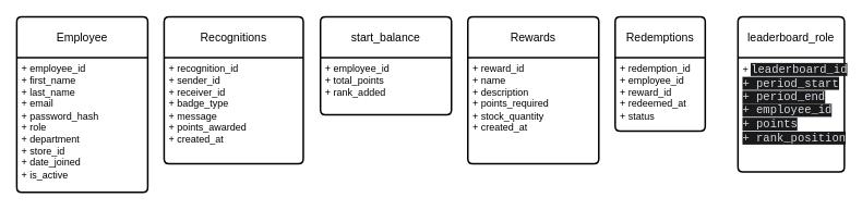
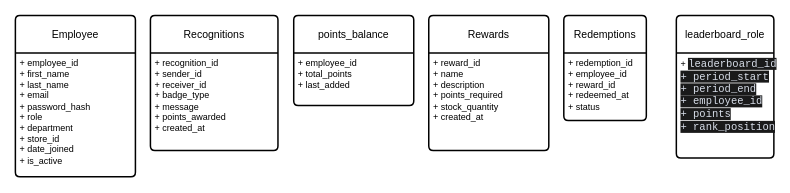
  <mxCell id="0" />
  <mxCell id="1" parent="0" />
  <mxCell id="2" value="Employee" style="swimlane;childLayout=stackLayout;horizontal=1;startSize=50;horizontalStack=0;rounded=1;fontSize=14;fontStyle=0;strokeWidth=2;resizeParent=0;resizeLast=1;shadow=0;dashed=0;align=center;arcSize=4;whiteSpace=wrap;html=1;" vertex="1" parent="1"><mxGeometry x="20" y="20" width="160" height="215" as="geometry" /></mxCell>
  <mxCell id="3" value="+ employee_id&lt;div&gt;+ first_name&lt;br&gt;+ last_name&lt;/div&gt;&lt;div&gt;+ email&lt;/div&gt;&lt;div&gt;+ password_hash&lt;/div&gt;&lt;div&gt;+ role&lt;/div&gt;&lt;div&gt;+ department&lt;/div&gt;&lt;div&gt;+ store_id&lt;/div&gt;&lt;div&gt;+ date_joined&lt;/div&gt;&lt;div&gt;+ is_active&lt;/div&gt;" style="align=left;strokeColor=none;fillColor=none;spacingLeft=4;spacingRight=4;fontSize=12;verticalAlign=top;resizable=0;rotatable=0;part=1;html=1;whiteSpace=wrap;" vertex="1" parent="2"><mxGeometry y="50" width="160" height="165" as="geometry" /></mxCell>
  <mxCell id="4" value="Recognitions" style="swimlane;childLayout=stackLayout;horizontal=1;startSize=50;horizontalStack=0;rounded=1;fontSize=14;fontStyle=0;strokeWidth=2;resizeParent=0;resizeLast=1;shadow=0;dashed=0;align=center;arcSize=4;whiteSpace=wrap;html=1;" vertex="1" parent="1"><mxGeometry x="200" y="20" width="170" height="180" as="geometry" /></mxCell>
  <mxCell id="5" value="+ recognition_id&lt;br&gt;+ sender_id&lt;br&gt;+ receiver_id&lt;div&gt;+ badge_type&lt;/div&gt;&lt;div&gt;+ message&lt;/div&gt;&lt;div&gt;+ points_awarded&lt;/div&gt;&lt;div&gt;+ created_at&lt;/div&gt;" style="align=left;strokeColor=none;fillColor=none;spacingLeft=4;spacingRight=4;fontSize=12;verticalAlign=top;resizable=0;rotatable=0;part=1;html=1;whiteSpace=wrap;" vertex="1" parent="4"><mxGeometry y="50" width="170" height="130" as="geometry" /></mxCell>
- <mxCell id="6" value="start_balance" style="swimlane;childLayout=stackLayout;horizontal=1;startSize=50;horizontalStack=0;rounded=1;fontSize=14;fontStyle=0;strokeWidth=2;resizeParent=0;resizeLast=1;shadow=0;dashed=0;align=center;arcSize=4;whiteSpace=wrap;html=1;" vertex="1" parent="1"><mxGeometry x="391" y="20" width="160" height="120" as="geometry" /></mxCell>
- <mxCell id="7" value="+ employee_id&lt;br&gt;+ total_points&lt;br&gt;+ rank_added" style="align=left;strokeColor=none;fillColor=none;spacingLeft=4;spacingRight=4;fontSize=12;verticalAlign=top;resizable=0;rotatable=0;part=1;html=1;whiteSpace=wrap;" vertex="1" parent="6"><mxGeometry y="50" width="160" height="70" as="geometry" /></mxCell>
+ <mxCell id="6" value="points_balance" style="swimlane;childLayout=stackLayout;horizontal=1;startSize=50;horizontalStack=0;rounded=1;fontSize=14;fontStyle=0;strokeWidth=2;resizeParent=0;resizeLast=1;shadow=0;dashed=0;align=center;arcSize=4;whiteSpace=wrap;html=1;" vertex="1" parent="1"><mxGeometry x="391" y="20" width="160" height="120" as="geometry" /></mxCell>
+ <mxCell id="7" value="+ employee_id&lt;br&gt;+ total_points&lt;br&gt;+ last_added" style="align=left;strokeColor=none;fillColor=none;spacingLeft=4;spacingRight=4;fontSize=12;verticalAlign=top;resizable=0;rotatable=0;part=1;html=1;whiteSpace=wrap;" vertex="1" parent="6"><mxGeometry y="50" width="160" height="70" as="geometry" /></mxCell>
  <mxCell id="8" value="Rewards" style="swimlane;childLayout=stackLayout;horizontal=1;startSize=50;horizontalStack=0;rounded=1;fontSize=14;fontStyle=0;strokeWidth=2;resizeParent=0;resizeLast=1;shadow=0;dashed=0;align=center;arcSize=4;whiteSpace=wrap;html=1;" vertex="1" parent="1"><mxGeometry x="571" y="20" width="160" height="180" as="geometry" /></mxCell>
  <mxCell id="9" value="+ reward_id&lt;br&gt;+ name&lt;br&gt;+ description&lt;div&gt;+ points_required&lt;/div&gt;&lt;div&gt;+ stock_quantity&lt;/div&gt;&lt;div&gt;+ created_at&lt;/div&gt;" style="align=left;strokeColor=none;fillColor=none;spacingLeft=4;spacingRight=4;fontSize=12;verticalAlign=top;resizable=0;rotatable=0;part=1;html=1;whiteSpace=wrap;" vertex="1" parent="8"><mxGeometry y="50" width="160" height="130" as="geometry" /></mxCell>
  <mxCell id="10" value="Redemptions" style="swimlane;childLayout=stackLayout;horizontal=1;startSize=50;horizontalStack=0;rounded=1;fontSize=14;fontStyle=0;strokeWidth=2;resizeParent=0;resizeLast=1;shadow=0;dashed=0;align=center;arcSize=4;whiteSpace=wrap;html=1;" vertex="1" parent="1"><mxGeometry x="751" y="20" width="110" height="140" as="geometry" /></mxCell>
  <mxCell id="11" value="+ redemption_id&lt;div&gt;+ employee_id&lt;/div&gt;&lt;div&gt;+ reward_id&lt;/div&gt;&lt;div&gt;+ redeemed_at&lt;/div&gt;&lt;div&gt;+ status&lt;/div&gt;" style="align=left;strokeColor=none;fillColor=none;spacingLeft=4;spacingRight=4;fontSize=12;verticalAlign=top;resizable=0;rotatable=0;part=1;html=1;whiteSpace=wrap;" vertex="1" parent="10"><mxGeometry y="50" width="110" height="90" as="geometry" /></mxCell>
  <mxCell id="12" value="leaderboard_role" style="swimlane;childLayout=stackLayout;horizontal=1;startSize=50;horizontalStack=0;rounded=1;fontSize=14;fontStyle=0;strokeWidth=2;resizeParent=0;resizeLast=1;shadow=0;dashed=0;align=center;arcSize=4;whiteSpace=wrap;html=1;" vertex="1" parent="1"><mxGeometry x="901" y="20" width="130" height="190" as="geometry" /></mxCell>
  <mxCell id="13" value="+&amp;nbsp;&lt;span style=&quot;background-color: rgb(26, 26, 26); color: rgb(216, 222, 233); font-family: Consolas, &amp;quot;Courier New&amp;quot;, monospace; font-size: 14px; white-space: pre;&quot;&gt;leaderboard_id&lt;/span&gt;&lt;div&gt;&lt;font face=&quot;Consolas, Courier New, monospace&quot; color=&quot;#d8dee9&quot;&gt;&lt;span style=&quot;font-size: 14px; white-space: pre; background-color: rgb(26, 26, 26);&quot;&gt;+ period_start&lt;/span&gt;&lt;/font&gt;&lt;/div&gt;&lt;div&gt;&lt;font face=&quot;Consolas, Courier New, monospace&quot; color=&quot;#d8dee9&quot;&gt;&lt;span style=&quot;font-size: 14px; white-space: pre; background-color: rgb(26, 26, 26);&quot;&gt;+ period_end&lt;/span&gt;&lt;/font&gt;&lt;/div&gt;&lt;div&gt;&lt;font face=&quot;Consolas, Courier New, monospace&quot; color=&quot;#d8dee9&quot;&gt;&lt;span style=&quot;font-size: 14px; white-space: pre; background-color: rgb(26, 26, 26);&quot;&gt;+ employee_id&lt;/span&gt;&lt;/font&gt;&lt;/div&gt;&lt;div&gt;&lt;font face=&quot;Consolas, Courier New, monospace&quot; color=&quot;#d8dee9&quot;&gt;&lt;span style=&quot;font-size: 14px; white-space: pre; background-color: rgb(26, 26, 26);&quot;&gt;+ points&lt;/span&gt;&lt;/font&gt;&lt;/div&gt;&lt;div&gt;&lt;font face=&quot;Consolas, Courier New, monospace&quot; color=&quot;#d8dee9&quot;&gt;&lt;span style=&quot;font-size: 14px; white-space: pre; background-color: rgb(26, 26, 26);&quot;&gt;+ rank_position&lt;/span&gt;&lt;/font&gt;&lt;/div&gt;&lt;div&gt;&lt;font face=&quot;Consolas, Courier New, monospace&quot; color=&quot;#d8dee9&quot;&gt;&lt;span style=&quot;font-size: 14px; white-space: pre; background-color: rgb(26, 26, 26);&quot;&gt;&lt;br&gt;&lt;/span&gt;&lt;/font&gt;&lt;/div&gt;" style="align=left;strokeColor=none;fillColor=none;spacingLeft=4;spacingRight=4;fontSize=12;verticalAlign=top;resizable=0;rotatable=0;part=1;html=1;whiteSpace=wrap;" vertex="1" parent="12"><mxGeometry y="50" width="130" height="140" as="geometry" /></mxCell>
